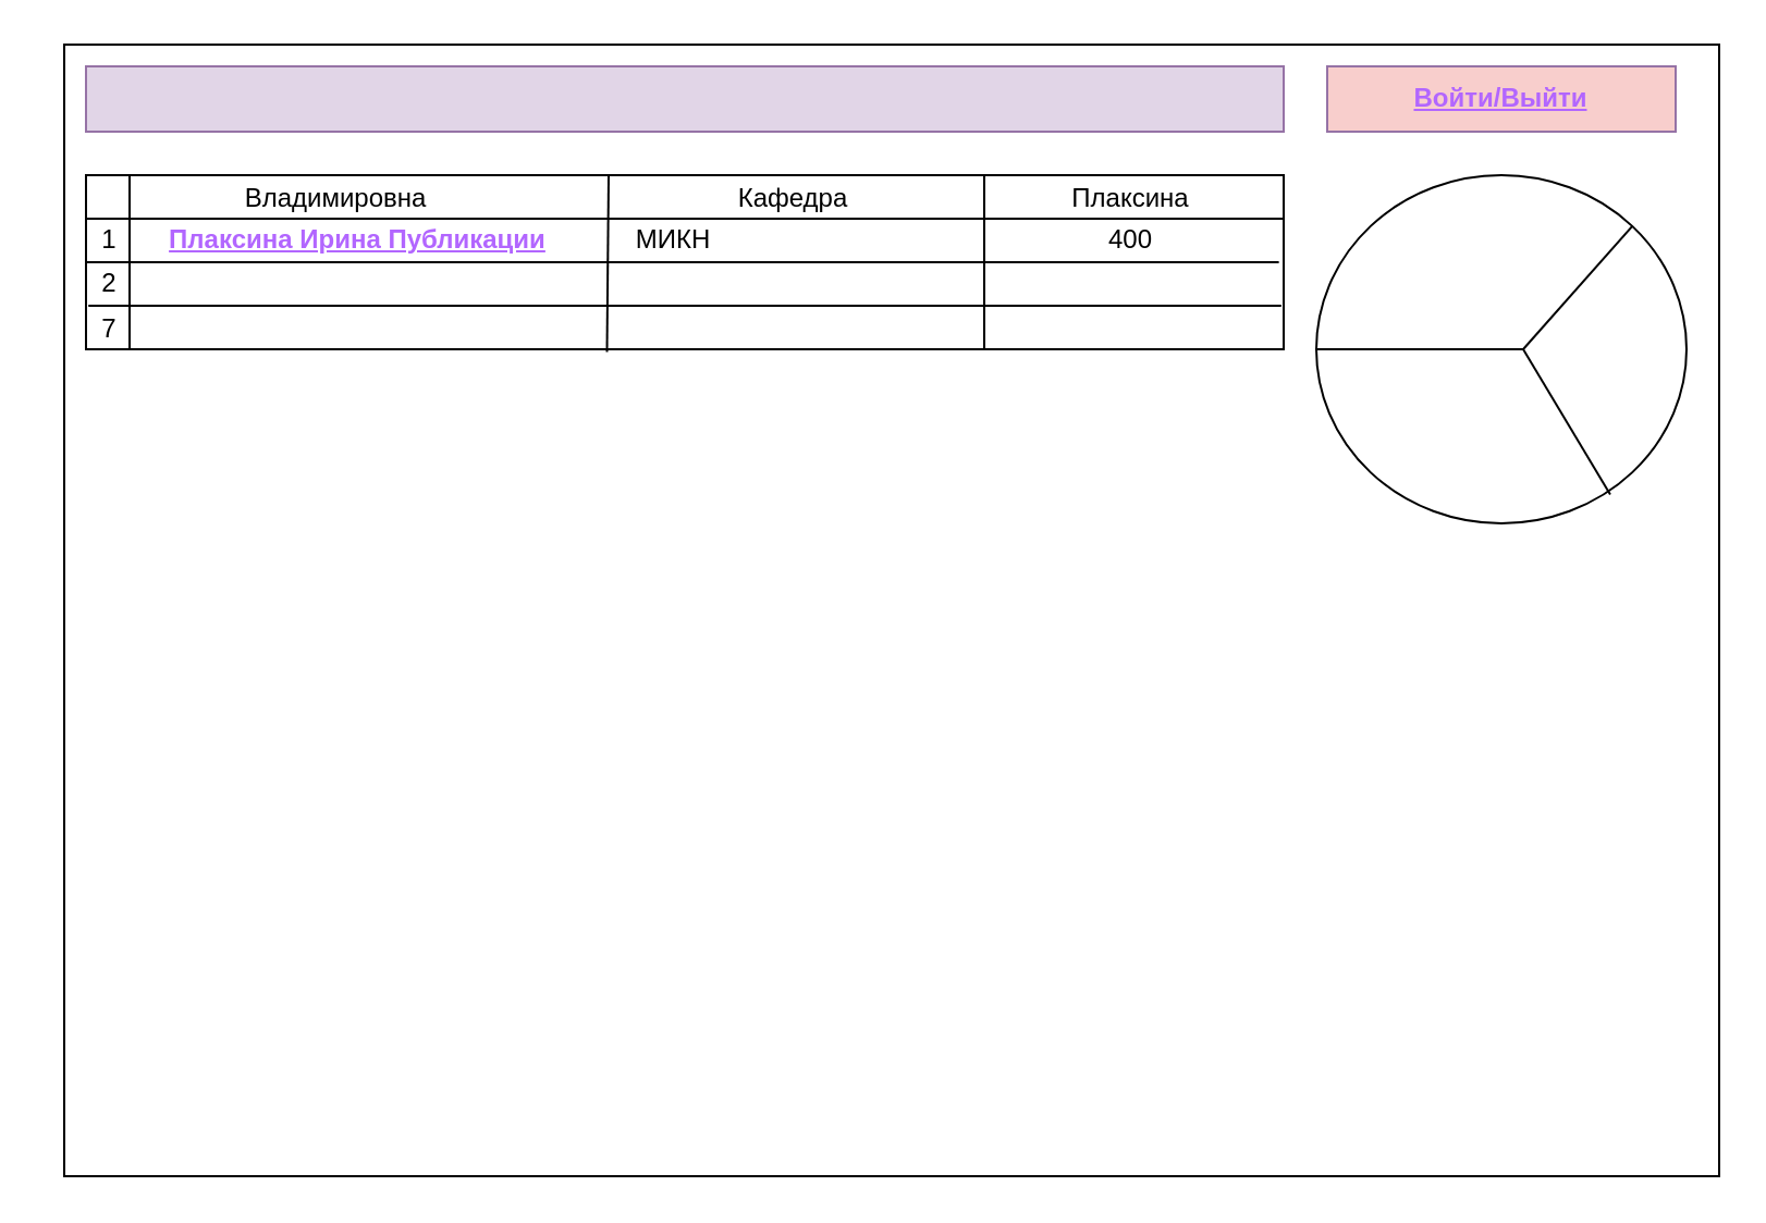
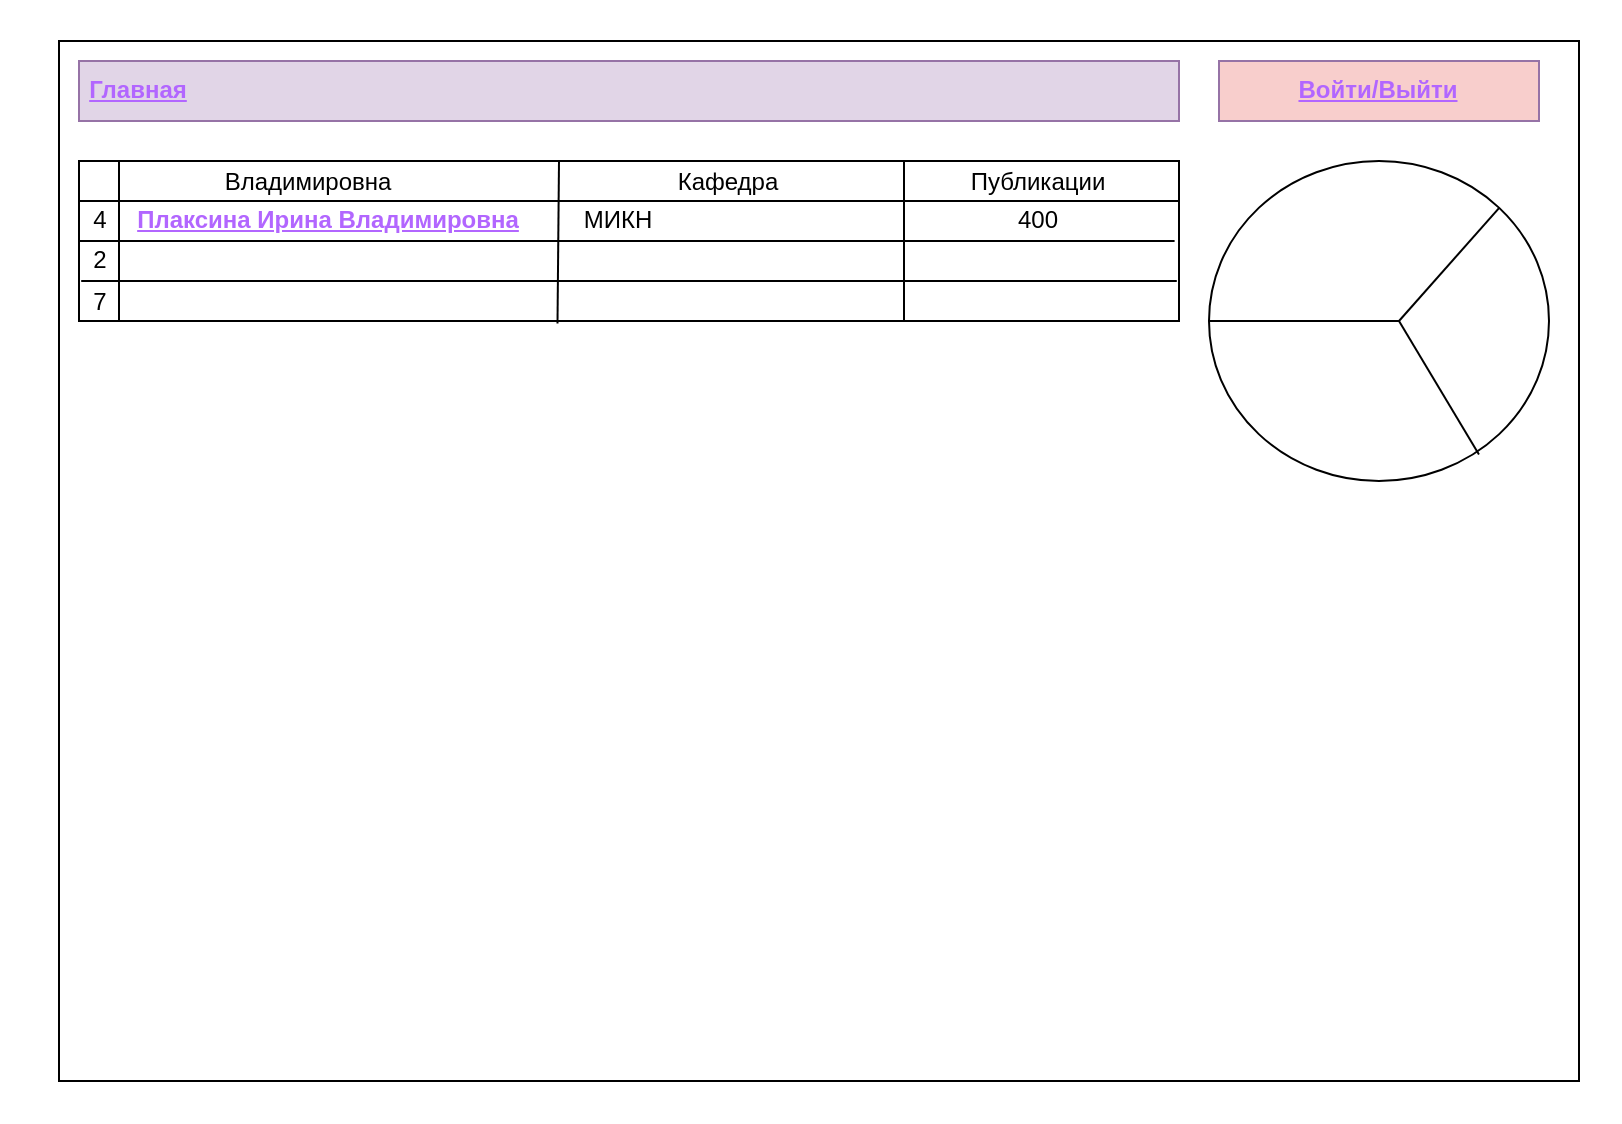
  <mxCell id="0" />
  <mxCell id="1" parent="0" />
  <mxCell id="2" value="" style="rounded=0;whiteSpace=wrap;html=1;" vertex="1" parent="1"><mxGeometry x="29" y="20" width="760" height="520" as="geometry" /></mxCell>
  <mxCell id="3" value="" style="rounded=0;whiteSpace=wrap;html=1;fillColor=#e1d5e7;strokeColor=#9673a6;" vertex="1" parent="1"><mxGeometry x="39" y="30" width="550" height="30" as="geometry" /></mxCell>
  <mxCell id="4" value="Войти/Выйти" style="rounded=0;whiteSpace=wrap;html=1;fillColor=#f8cecc;strokeColor=#9673a6;fontColor=#B266FF;fontStyle=5;" vertex="1" parent="1"><mxGeometry x="609" y="30" width="160" height="30" as="geometry" /></mxCell>
+ <mxCell id="5" value="Главная" style="text;html=1;align=center;verticalAlign=middle;whiteSpace=wrap;rounded=0;fontColor=#B266FF;fontStyle=5" vertex="1" parent="1"><mxGeometry x="39" y="30" width="60" height="30" as="geometry" /></mxCell>
  <mxCell id="6" value="" style="shape=internalStorage;whiteSpace=wrap;html=1;backgroundOutline=1;" vertex="1" parent="1"><mxGeometry x="39" y="80" width="550" height="80" as="geometry" /></mxCell>
  <mxCell id="7" value="" style="endArrow=none;html=1;rounded=0;exitX=-0.001;exitY=0.165;exitDx=0;exitDy=0;exitPerimeter=0;entryX=0.995;entryY=0.165;entryDx=0;entryDy=0;entryPerimeter=0;" edge="1" parent="1"><mxGeometry width="50" height="50" relative="1" as="geometry"><mxPoint x="39" y="120" as="sourcePoint" /><mxPoint x="586.8" y="120" as="targetPoint" /><Array as="points"><mxPoint x="309" y="120" /></Array></mxGeometry></mxCell>
  <mxCell id="8" value="" style="endArrow=none;html=1;rounded=0;exitX=-0.001;exitY=0.165;exitDx=0;exitDy=0;exitPerimeter=0;entryX=0.995;entryY=0.165;entryDx=0;entryDy=0;entryPerimeter=0;" edge="1" parent="1"><mxGeometry width="50" height="50" relative="1" as="geometry"><mxPoint x="40.1" y="140" as="sourcePoint" /><mxPoint x="587.9" y="140" as="targetPoint" /><Array as="points"><mxPoint x="310.1" y="140" /></Array></mxGeometry></mxCell>
  <mxCell id="9" style="edgeStyle=orthogonalEdgeStyle;rounded=0;orthogonalLoop=1;jettySize=auto;html=1;exitX=0.5;exitY=1;exitDx=0;exitDy=0;" edge="1" parent="1" source="6" target="6"><mxGeometry relative="1" as="geometry" /></mxCell>
- <mxCell id="10" value="1" style="text;html=1;align=center;verticalAlign=middle;whiteSpace=wrap;rounded=0;strokeWidth=1;" vertex="1" parent="1"><mxGeometry x="20" y="95" width="60" height="30" as="geometry" /></mxCell>
+ <mxCell id="10" value="4" style="text;html=1;align=center;verticalAlign=middle;whiteSpace=wrap;rounded=0;strokeWidth=1;" vertex="1" parent="1"><mxGeometry x="20" y="95" width="60" height="30" as="geometry" /></mxCell>
  <mxCell id="11" value="2" style="text;html=1;align=center;verticalAlign=middle;whiteSpace=wrap;rounded=0;strokeWidth=1;" vertex="1" parent="1"><mxGeometry x="20" y="115" width="60" height="30" as="geometry" /></mxCell>
  <mxCell id="12" value="7" style="text;html=1;align=center;verticalAlign=middle;whiteSpace=wrap;rounded=0;strokeWidth=1;" vertex="1" parent="1"><mxGeometry x="20" y="136" width="60" height="30" as="geometry" /></mxCell>
  <mxCell id="13" value="" style="endArrow=none;html=1;rounded=0;" edge="1" parent="1" target="6"><mxGeometry width="50" height="50" relative="1" as="geometry"><mxPoint x="177" y="160" as="sourcePoint" /><mxPoint x="209" y="300" as="targetPoint" /></mxGeometry></mxCell>
  <mxCell id="14" value="" style="endArrow=none;html=1;rounded=0;entryX=0.75;entryY=0;entryDx=0;entryDy=0;exitX=0.75;exitY=1;exitDx=0;exitDy=0;" edge="1" parent="1" source="6" target="6"><mxGeometry width="50" height="50" relative="1" as="geometry"><mxPoint x="187" y="240" as="sourcePoint" /><mxPoint x="187" y="90" as="targetPoint" /></mxGeometry></mxCell>
  <mxCell id="15" value="Владимировна" style="text;html=1;align=center;verticalAlign=middle;whiteSpace=wrap;rounded=0;" vertex="1" parent="1"><mxGeometry x="124" y="76" width="60" height="30" as="geometry" /></mxCell>
  <mxCell id="16" value="Кафедра" style="text;html=1;align=center;verticalAlign=middle;whiteSpace=wrap;rounded=0;" vertex="1" parent="1"><mxGeometry x="279" y="76" width="170" height="30" as="geometry" /></mxCell>
- <mxCell id="17" value="Плаксина" style="text;html=1;align=center;verticalAlign=middle;whiteSpace=wrap;rounded=0;" vertex="1" parent="1"><mxGeometry x="489" y="76" width="60" height="30" as="geometry" /></mxCell>
- <mxCell id="18" value="Плаксина Ирина Публикации" style="text;html=1;align=center;verticalAlign=middle;whiteSpace=wrap;rounded=0;fontColor=#B266FF;fontStyle=5" vertex="1" parent="1"><mxGeometry x="39" y="102.5" width="250" height="15" as="geometry" /></mxCell>
+ <mxCell id="17" value="Публикации" style="text;html=1;align=center;verticalAlign=middle;whiteSpace=wrap;rounded=0;" vertex="1" parent="1"><mxGeometry x="489" y="76" width="60" height="30" as="geometry" /></mxCell>
+ <mxCell id="18" value="Плаксина Ирина Владимировна" style="text;html=1;align=center;verticalAlign=middle;whiteSpace=wrap;rounded=0;fontColor=#B266FF;fontStyle=5" vertex="1" parent="1"><mxGeometry x="39" y="102.5" width="250" height="15" as="geometry" /></mxCell>
  <mxCell id="19" value="" style="endArrow=none;html=1;rounded=0;exitX=0.435;exitY=1.015;exitDx=0;exitDy=0;exitPerimeter=0;" edge="1" parent="1" source="6"><mxGeometry width="50" height="50" relative="1" as="geometry"><mxPoint x="279" y="150" as="sourcePoint" /><mxPoint x="279" y="80" as="targetPoint" /></mxGeometry></mxCell>
  <mxCell id="20" value="МИКН" style="text;html=1;align=center;verticalAlign=middle;whiteSpace=wrap;rounded=0;" vertex="1" parent="1"><mxGeometry x="279" y="95" width="60" height="30" as="geometry" /></mxCell>
  <mxCell id="21" value="400" style="text;html=1;align=center;verticalAlign=middle;whiteSpace=wrap;rounded=0;" vertex="1" parent="1"><mxGeometry x="489" y="95" width="60" height="30" as="geometry" /></mxCell>
  <mxCell id="22" value="" style="ellipse;whiteSpace=wrap;html=1;" vertex="1" parent="1"><mxGeometry x="604" y="80" width="170" height="160" as="geometry" /></mxCell>
  <mxCell id="23" value="" style="endArrow=none;html=1;rounded=0;entryX=1;entryY=0;entryDx=0;entryDy=0;" edge="1" parent="1" target="22"><mxGeometry width="50" height="50" relative="1" as="geometry"><mxPoint x="699" y="160" as="sourcePoint" /><mxPoint x="719" y="140" as="targetPoint" /></mxGeometry></mxCell>
  <mxCell id="24" value="" style="endArrow=none;html=1;rounded=0;exitX=0.794;exitY=0.917;exitDx=0;exitDy=0;exitPerimeter=0;" edge="1" parent="1" source="22"><mxGeometry width="50" height="50" relative="1" as="geometry"><mxPoint x="679" y="230" as="sourcePoint" /><mxPoint x="699" y="160" as="targetPoint" /></mxGeometry></mxCell>
  <mxCell id="25" value="" style="endArrow=none;html=1;rounded=0;exitX=0;exitY=0.5;exitDx=0;exitDy=0;" edge="1" parent="1" source="22"><mxGeometry width="50" height="50" relative="1" as="geometry"><mxPoint x="639" y="350" as="sourcePoint" /><mxPoint x="699" y="160" as="targetPoint" /></mxGeometry></mxCell>
